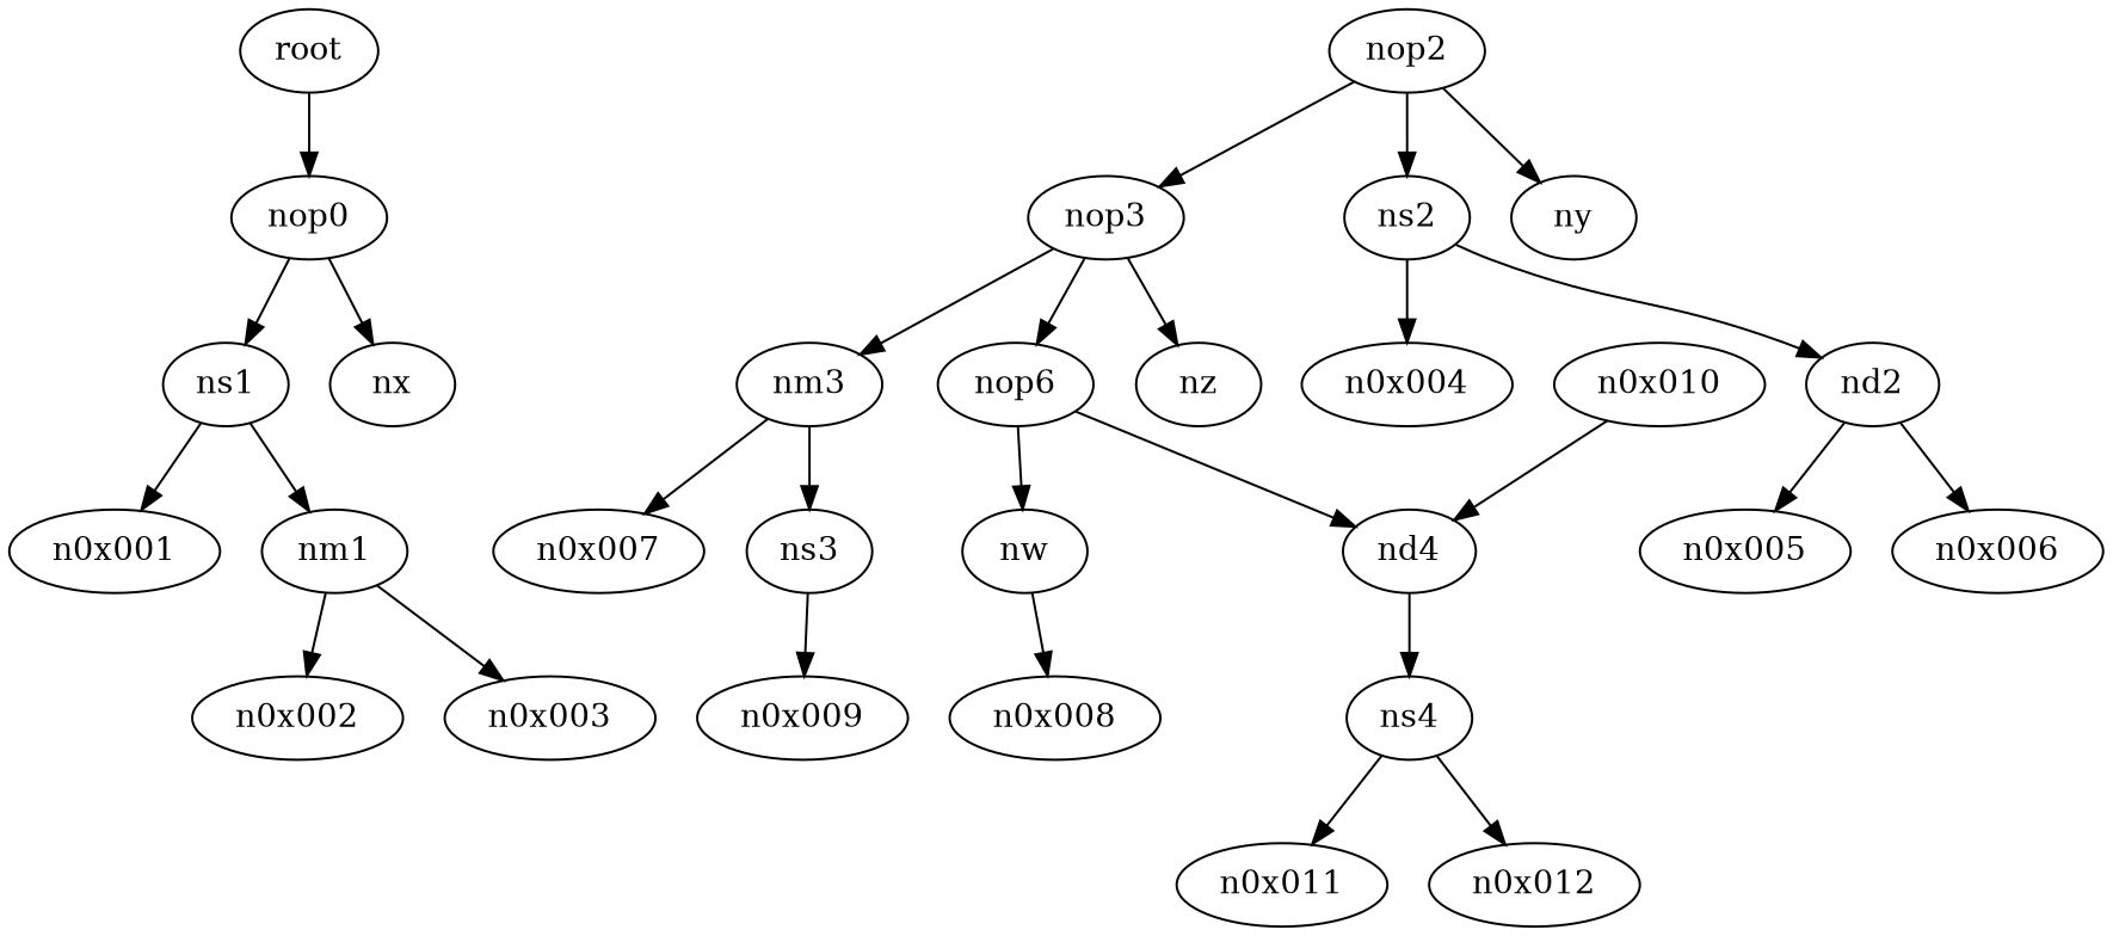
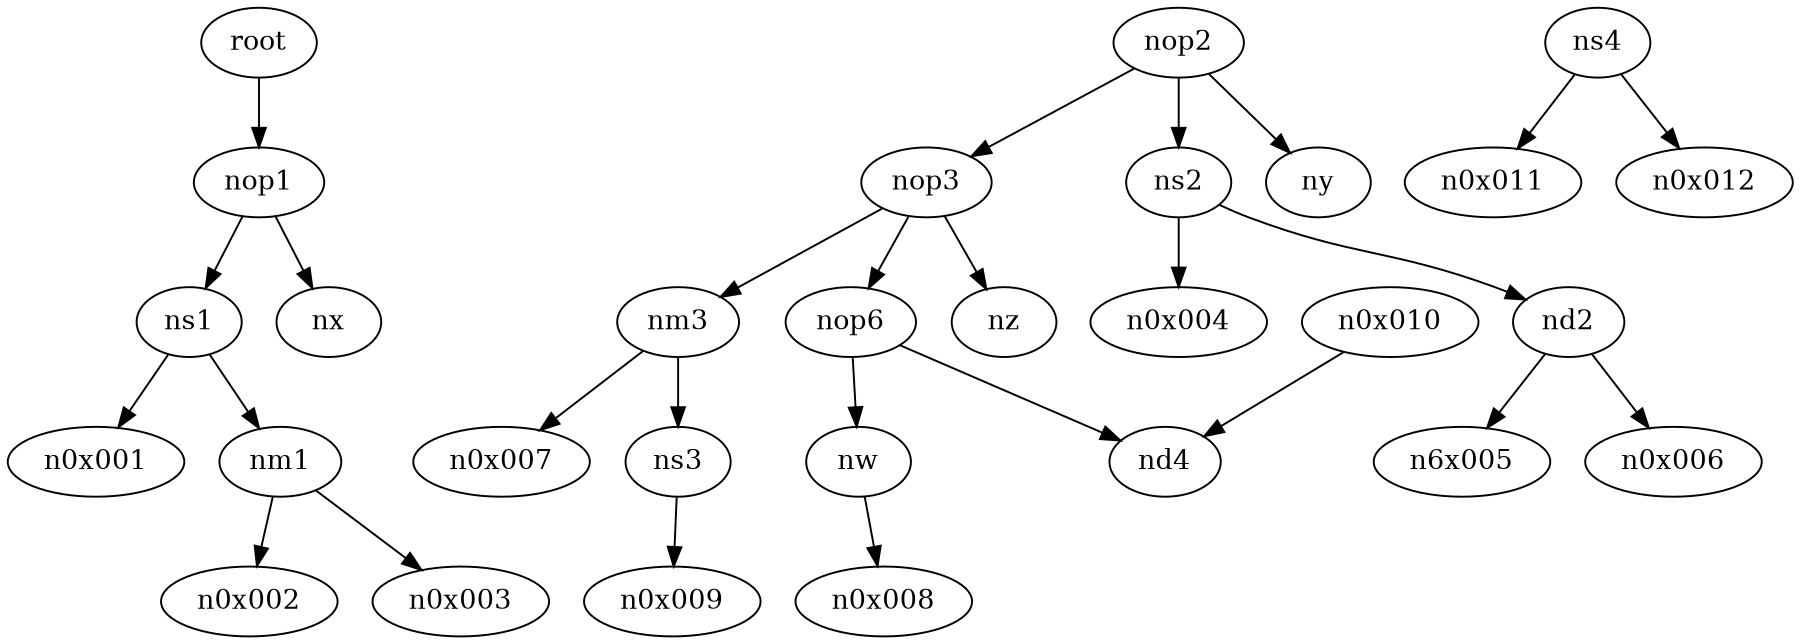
  digraph {
    n1 [label=root]
-   nop1 [label=nop0]
+   nop1
    ns1
    nx
    nop2
    nop3
    ns2
    ny
    n0x001
    nm1
    n11 [label=nop6]
    nm3
    nz
    n0x004
    nd2
    nd4
    nw
    ns3
    n0x007
    ns4
    n0x008
    n0x002
    n0x003
-   n0x005
+   n0x005 [label=n6x005]
    n0x006
    n0x009
    n0x010
    n0x011
    n0x012
    n1 -> nop1
    nop1 -> ns1
    nop1 -> nx
    ns1 -> n0x001
    ns1 -> nm1
    nop2 -> nop3
    nop2 -> ns2
    nop2 -> ny
    nop3 -> n11
    nop3 -> nm3
    nop3 -> nz
    ns2 -> n0x004
    ns2 -> nd2
    nm1 -> n0x002
    nm1 -> n0x003
    n11 -> nd4
    n11 -> nw
    nm3 -> ns3
    nm3 -> n0x007
    nd2 -> n0x005
    nd2 -> n0x006
-   nd4 -> ns4
    nw -> n0x008
    ns3 -> n0x009
    ns4 -> n0x011
    ns4 -> n0x012
    n0x010 -> nd4
  }
